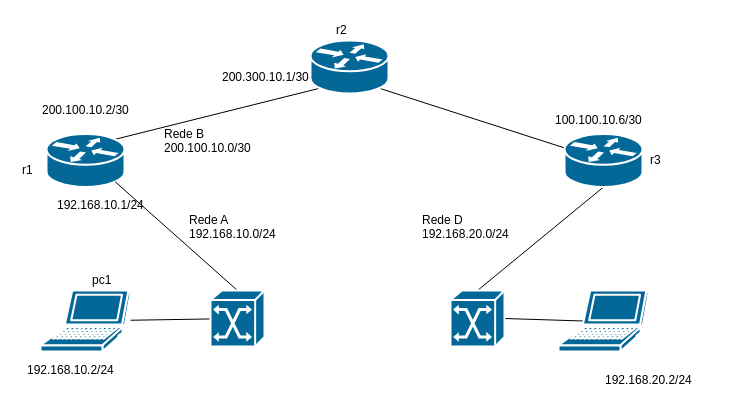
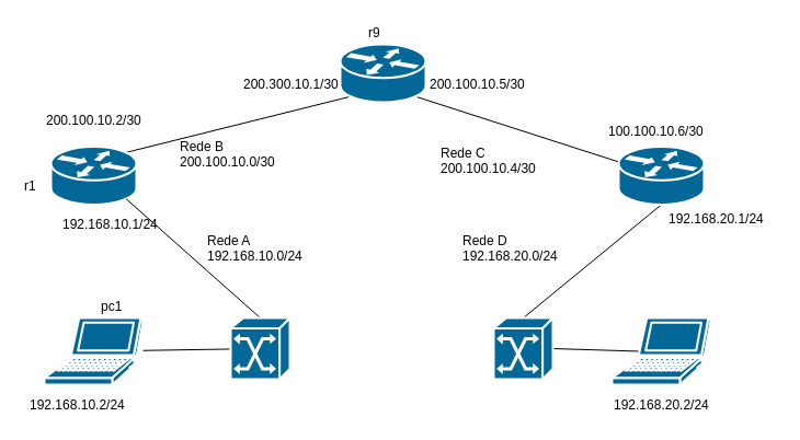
  <mxCell id="0" />
  <mxCell id="1" parent="0" />
  <mxCell id="2" style="edgeStyle=none;rounded=0;orthogonalLoop=1;jettySize=auto;html=1;exitX=0.88;exitY=0.1;exitDx=0;exitDy=0;exitPerimeter=0;startArrow=none;startFill=0;endArrow=none;endFill=0;entryX=0.12;entryY=0.9;entryDx=0;entryDy=0;entryPerimeter=0;" edge="1" parent="1" source="3" target="5"><mxGeometry relative="1" as="geometry" /></mxCell>
  <mxCell id="3" value="" style="shape=mxgraph.cisco.routers.router;html=1;pointerEvents=1;dashed=0;fillColor=#036897;strokeColor=#ffffff;strokeWidth=2;verticalLabelPosition=bottom;verticalAlign=top;align=center;outlineConnect=0;" vertex="1" parent="1"><mxGeometry x="46" y="133.5" width="78" height="53" as="geometry" /></mxCell>
  <mxCell id="4" style="edgeStyle=none;rounded=0;orthogonalLoop=1;jettySize=auto;html=1;exitX=0.88;exitY=0.9;exitDx=0;exitDy=0;exitPerimeter=0;startArrow=none;startFill=0;endArrow=none;endFill=0;" edge="1" parent="1" source="5" target="7"><mxGeometry relative="1" as="geometry" /></mxCell>
  <mxCell id="5" value="" style="shape=mxgraph.cisco.routers.router;html=1;pointerEvents=1;dashed=0;fillColor=#036897;strokeColor=#ffffff;strokeWidth=2;verticalLabelPosition=bottom;verticalAlign=top;align=center;outlineConnect=0;" vertex="1" parent="1"><mxGeometry x="310" y="40" width="78" height="53" as="geometry" /></mxCell>
  <mxCell id="6" style="edgeStyle=none;rounded=0;orthogonalLoop=1;jettySize=auto;html=1;exitX=0.5;exitY=1;exitDx=0;exitDy=0;exitPerimeter=0;entryX=0.5;entryY=0;entryDx=0;entryDy=0;entryPerimeter=0;startArrow=none;startFill=0;endArrow=none;endFill=0;" edge="1" parent="1" source="7" target="12"><mxGeometry relative="1" as="geometry" /></mxCell>
  <mxCell id="7" value="" style="shape=mxgraph.cisco.routers.router;html=1;pointerEvents=1;dashed=0;fillColor=#036897;strokeColor=#ffffff;strokeWidth=2;verticalLabelPosition=bottom;verticalAlign=top;align=center;outlineConnect=0;" vertex="1" parent="1"><mxGeometry x="564" y="133.5" width="78" height="53" as="geometry" /></mxCell>
  <mxCell id="8" value="" style="edgeStyle=none;rounded=0;orthogonalLoop=1;jettySize=auto;html=1;endArrow=none;endFill=0;" edge="1" parent="1" source="10" target="14"><mxGeometry relative="1" as="geometry" /></mxCell>
  <mxCell id="9" style="edgeStyle=none;rounded=0;orthogonalLoop=1;jettySize=auto;html=1;exitX=0.5;exitY=0;exitDx=0;exitDy=0;exitPerimeter=0;entryX=0.88;entryY=0.9;entryDx=0;entryDy=0;entryPerimeter=0;startArrow=none;startFill=0;endArrow=none;endFill=0;" edge="1" parent="1" source="10" target="3"><mxGeometry relative="1" as="geometry" /></mxCell>
  <mxCell id="10" value="" style="shape=mxgraph.cisco.switches.atm_switch;html=1;pointerEvents=1;dashed=0;fillColor=#036897;strokeColor=#ffffff;strokeWidth=2;verticalLabelPosition=bottom;verticalAlign=top;align=center;outlineConnect=0;" vertex="1" parent="1"><mxGeometry x="210" y="290" width="54" height="56" as="geometry" /></mxCell>
  <mxCell id="11" style="edgeStyle=none;rounded=0;orthogonalLoop=1;jettySize=auto;html=1;exitX=1;exitY=0.5;exitDx=0;exitDy=0;exitPerimeter=0;entryX=0.28;entryY=0.5;entryDx=0;entryDy=0;entryPerimeter=0;startArrow=none;startFill=0;endArrow=none;endFill=0;" edge="1" parent="1" source="12" target="13"><mxGeometry relative="1" as="geometry" /></mxCell>
  <mxCell id="12" value="" style="shape=mxgraph.cisco.switches.atm_switch;html=1;pointerEvents=1;dashed=0;fillColor=#036897;strokeColor=#ffffff;strokeWidth=2;verticalLabelPosition=bottom;verticalAlign=top;align=center;outlineConnect=0;" vertex="1" parent="1"><mxGeometry x="450" y="290" width="54" height="56" as="geometry" /></mxCell>
  <mxCell id="13" value="" style="shape=mxgraph.cisco.computers_and_peripherals.laptop;html=1;pointerEvents=1;dashed=0;fillColor=#036897;strokeColor=#ffffff;strokeWidth=2;verticalLabelPosition=bottom;verticalAlign=top;align=center;outlineConnect=0;" vertex="1" parent="1"><mxGeometry x="558" y="290" width="90" height="61" as="geometry" /></mxCell>
  <mxCell id="14" value="" style="shape=mxgraph.cisco.computers_and_peripherals.laptop;html=1;pointerEvents=1;dashed=0;fillColor=#036897;strokeColor=#ffffff;strokeWidth=2;verticalLabelPosition=bottom;verticalAlign=top;align=center;outlineConnect=0;" vertex="1" parent="1"><mxGeometry x="40" y="290" width="90" height="61" as="geometry" /></mxCell>
  <mxCell id="15" value="192.168.10.2/24&lt;br&gt;" style="text;html=1;resizable=0;points=[];autosize=1;align=left;verticalAlign=top;spacingTop=-4;" vertex="1" parent="1"><mxGeometry x="25" y="360" width="100" height="20" as="geometry" /></mxCell>
  <mxCell id="16" value="Rede A&lt;br&gt;192.168.10.0/24" style="text;html=1;resizable=0;points=[];autosize=1;align=left;verticalAlign=top;spacingTop=-4;" vertex="1" parent="1"><mxGeometry x="187" y="210" width="100" height="30" as="geometry" /></mxCell>
  <mxCell id="17" value="192.168.10.1/24" style="text;html=1;resizable=0;points=[];autosize=1;align=left;verticalAlign=top;spacingTop=-4;" vertex="1" parent="1"><mxGeometry x="55" y="195" width="100" height="20" as="geometry" /></mxCell>
  <mxCell id="18" value="200.100.10.2/30" style="text;html=1;resizable=0;points=[];autosize=1;align=left;verticalAlign=top;spacingTop=-4;" vertex="1" parent="1"><mxGeometry x="40" y="100" width="100" height="20" as="geometry" /></mxCell>
  <mxCell id="19" value="Rede B&lt;br&gt;200.100.10.0/30" style="text;html=1;resizable=0;points=[];autosize=1;align=left;verticalAlign=top;spacingTop=-4;" vertex="1" parent="1"><mxGeometry x="162" y="123.5" width="100" height="30" as="geometry" /></mxCell>
  <mxCell id="20" value="200.300.10.1/30" style="text;html=1;resizable=0;points=[];autosize=1;align=left;verticalAlign=top;spacingTop=-4;" vertex="1" parent="1"><mxGeometry x="220" y="66.5" width="100" height="20" as="geometry" /></mxCell>
+ <mxCell id="21" value="200.100.10.5/30" style="text;html=1;resizable=0;points=[];autosize=1;align=left;verticalAlign=top;spacingTop=-4;" vertex="1" parent="1"><mxGeometry x="390" y="66.5" width="100" height="20" as="geometry" /></mxCell>
  <mxCell id="22" value="100.100.10.6/30" style="text;html=1;resizable=0;points=[];autosize=1;align=left;verticalAlign=top;spacingTop=-4;" vertex="1" parent="1"><mxGeometry x="553" y="110" width="100" height="20" as="geometry" /></mxCell>
- <mxCell id="24" value="192.168.20.2/24" style="text;html=1;resizable=0;points=[];autosize=1;align=left;verticalAlign=top;spacingTop=-4;" vertex="1" parent="1"><mxGeometry x="603" y="370" width="100" height="20" as="geometry" /></mxCell>
+ <mxCell id="23" value="Rede C&lt;br&gt;200.100.10.4/30" style="text;html=1;resizable=0;points=[];autosize=1;align=left;verticalAlign=top;spacingTop=-4;" vertex="1" parent="1"><mxGeometry x="400" y="130" width="100" height="30" as="geometry" /></mxCell>
+ <mxCell id="24" value="192.168.20.2/24" style="text;html=1;resizable=0;points=[];autosize=1;align=left;verticalAlign=top;spacingTop=-4;" vertex="1" parent="1"><mxGeometry x="558" y="360" width="100" height="20" as="geometry" /></mxCell>
  <mxCell id="25" value="Rede D&lt;br&gt;192.168.20.0/24" style="text;html=1;resizable=0;points=[];autosize=1;align=left;verticalAlign=top;spacingTop=-4;" vertex="1" parent="1"><mxGeometry x="420" y="210" width="100" height="30" as="geometry" /></mxCell>
+ <mxCell id="26" value="192.168.20.1/24" style="text;html=1;resizable=0;points=[];autosize=1;align=left;verticalAlign=top;spacingTop=-4;" vertex="1" parent="1"><mxGeometry x="608" y="190" width="100" height="20" as="geometry" /></mxCell>
  <mxCell id="27" value="pc1" style="text;html=1;resizable=0;points=[];autosize=1;align=left;verticalAlign=top;spacingTop=-4;" vertex="1" parent="1"><mxGeometry x="90" y="270" width="30" height="20" as="geometry" /></mxCell>
  <mxCell id="28" value="r1" style="text;html=1;resizable=0;points=[];autosize=1;align=left;verticalAlign=top;spacingTop=-4;" vertex="1" parent="1"><mxGeometry x="20" y="160" width="30" height="20" as="geometry" /></mxCell>
- <mxCell id="29" value="r2" style="text;html=1;resizable=0;points=[];autosize=1;align=left;verticalAlign=top;spacingTop=-4;" vertex="1" parent="1"><mxGeometry x="334" y="20" width="30" height="20" as="geometry" /></mxCell>
- <mxCell id="30" value="r3" style="text;html=1;resizable=0;points=[];autosize=1;align=left;verticalAlign=top;spacingTop=-4;" vertex="1" parent="1"><mxGeometry x="648" y="150" width="30" height="20" as="geometry" /></mxCell>
+ <mxCell id="29" value="r9" style="text;html=1;resizable=0;points=[];autosize=1;align=left;verticalAlign=top;spacingTop=-4;" vertex="1" parent="1"><mxGeometry x="334" y="20" width="30" height="20" as="geometry" /></mxCell>
